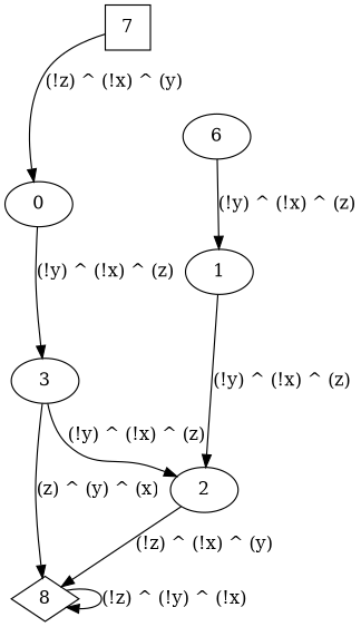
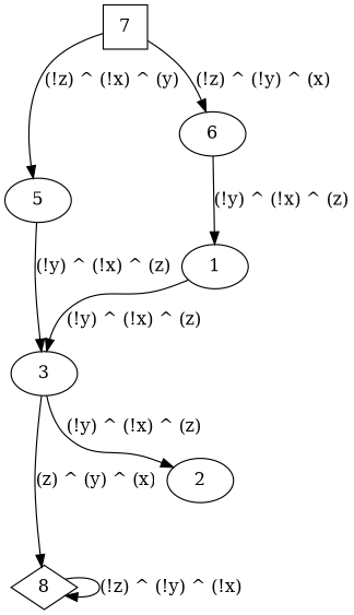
  digraph {
    1 [height=0.5 width=0.75]
    2 [height=0.5 width=0.75]
    8 [height=0.5 shape=diamond width=0.75]
    3 [height=0.5 width=0.75]
-   5 [height=0.5 width=0.75 label=0]
+   5 [height=0.5 width=0.75]
    6 [height=0.5 width=0.75]
    7 [height=0.5 shape=square width=0.5]
-   1 -> 2 [label="(!y) ^ (!x) ^ (z)"]
-   2 -> 8 [label="(!z) ^ (!x) ^ (y)"]
+   1 -> 3 [label="(!y) ^ (!x) ^ (z)"]
    8 -> 8 [label="(!z) ^ (!y) ^ (!x)"]
    3 -> 2 [label="(!y) ^ (!x) ^ (z)"]
    3 -> 8 [label="(z) ^ (y) ^ (x)"]
    5 -> 3 [label="(!y) ^ (!x) ^ (z)"]
    6 -> 1 [label="(!y) ^ (!x) ^ (z)"]
    7 -> 5 [label="(!z) ^ (!x) ^ (y)"]
+   7 -> 6 [label="(!z) ^ (!y) ^ (x)"]
  }
